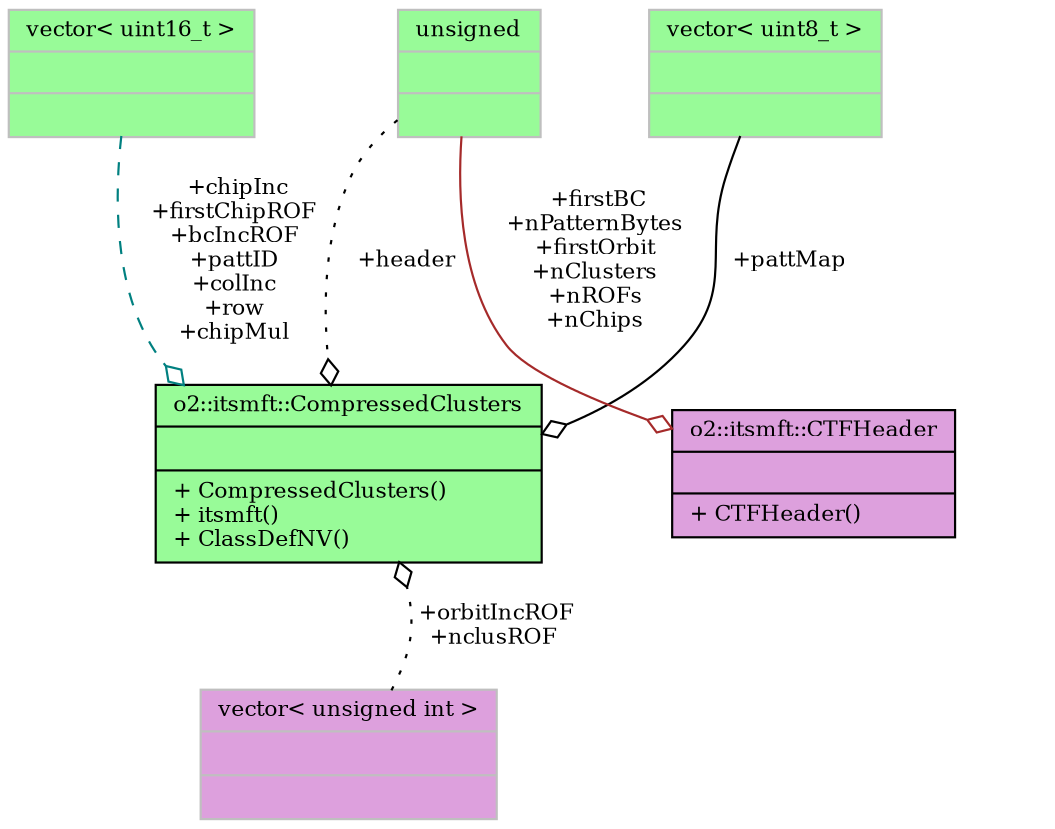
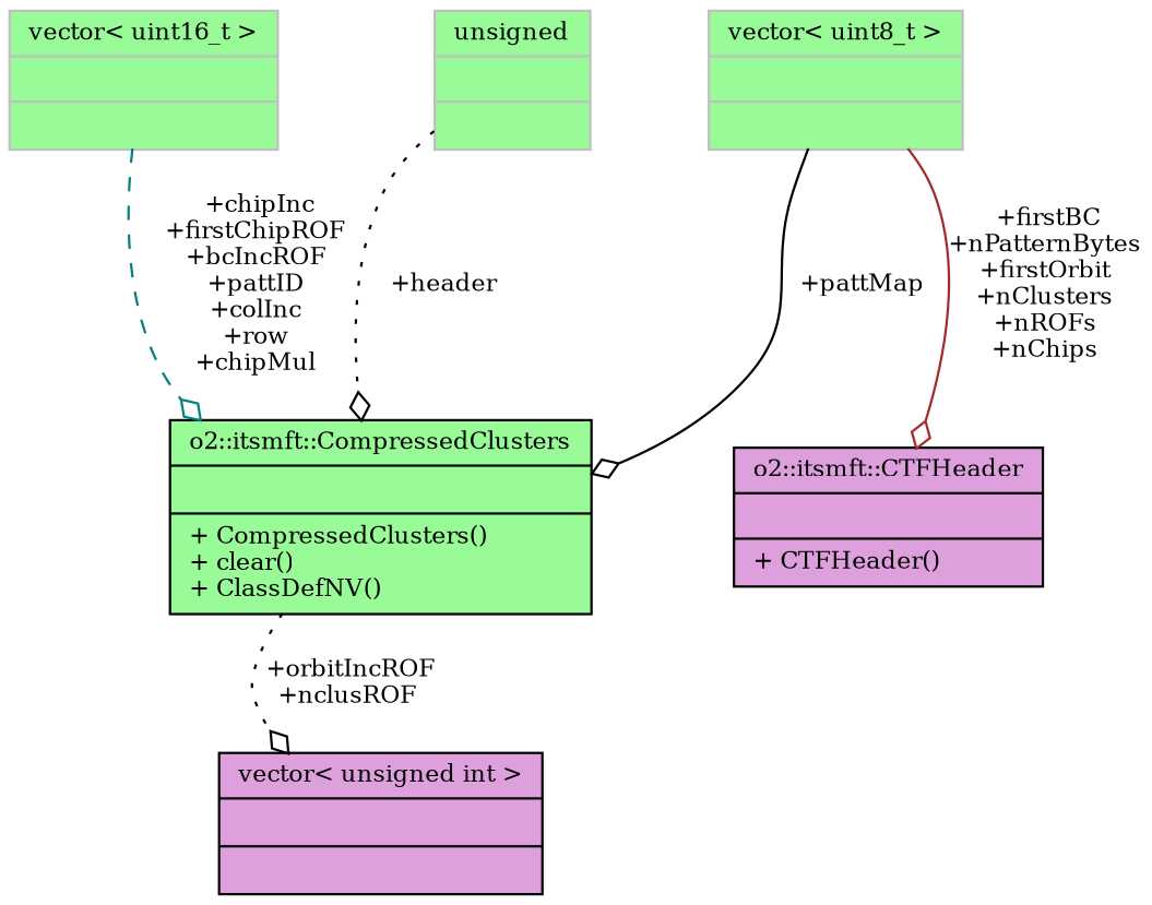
  digraph {
    fontname="DejaVu Serif"
    node [color=grey75 fillcolor=palegreen fontname="DejaVu Serif" fontsize=10 shape=record style=filled]
    edge [arrowhead=odiamond color=black fontname="DejaVu Serif" fontsize=10 labelfontname=Helvetica labelfontsize=10 style=solid]
-   n1 [color=black fontcolor=black height=0.2 label="{o2::itsmft::CompressedClusters\n||+ CompressedClusters()\l+ itsmft()\l+ ClassDefNV()\l}" width=0.4]
+   n1 [color=black fontcolor=black height=0.2 label="{o2::itsmft::CompressedClusters\n||+ CompressedClusters()\l+ clear()\l+ ClassDefNV()\l}" width=0.4]
    n2 [height=0.2 label="{vector\< uint16_t \>\n||}" width=0.4]
    n3 [height=0.2 label="{vector\< uint8_t \>\n||}" width=0.4]
-   n4 [fillcolor=plum height=0.2 label="{vector\< unsigned int \>\n||}" width=0.4]
+   n4 [color=black fillcolor=plum height=0.2 label="{vector\< unsigned int \>\n||}" width=0.4]
    n5 [color=black fillcolor=plum height=0.2 label="{o2::itsmft::CTFHeader\n||+ CTFHeader()\l}" width=0.4]
    n6 [height=0.2 label="{unsigned\n||}" width=0.4]
    n2 -> n1 [color=teal label=" +chipInc\n+firstChipROF\n+bcIncROF\n+pattID\n+colInc\n+row\n+chipMul" style=dashed]
    n3 -> n1 [label=" +pattMap"]
-   n4 -> n1 [label=" +orbitIncROF\n+nclusROF" style=dotted]
+   n1 -> n4 [label=" +orbitIncROF\n+nclusROF" style=dotted]
    n6 -> n1 [label=" +header" style=dotted]
-   n6 -> n5 [color=brown label=" +firstBC\n+nPatternBytes\n+firstOrbit\n+nClusters\n+nROFs\n+nChips"]
+   n3 -> n5 [color=brown label=" +firstBC\n+nPatternBytes\n+firstOrbit\n+nClusters\n+nROFs\n+nChips"]
  }
